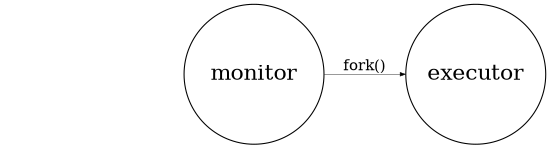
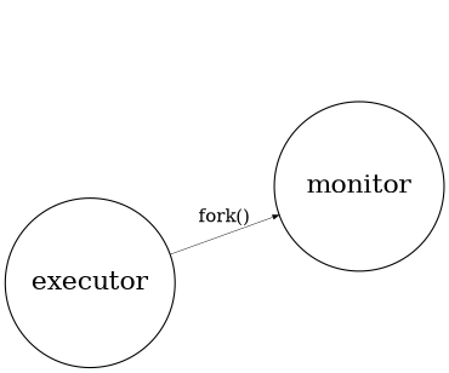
  digraph {
    rankdir=LR
    ranksep=0.5
    node [fontsize=20 shape=circle]
    edge [arrowsize=0.5 penwidth=0.4]
    tmp [style=invis width=1.8]
    monitor [width=1.8]
    executor [width=1.8]
    tmp -> monitor [style=invis]
-   monitor -> executor [label="fork()"]
+   executor -> monitor [label="fork()"]
  }
